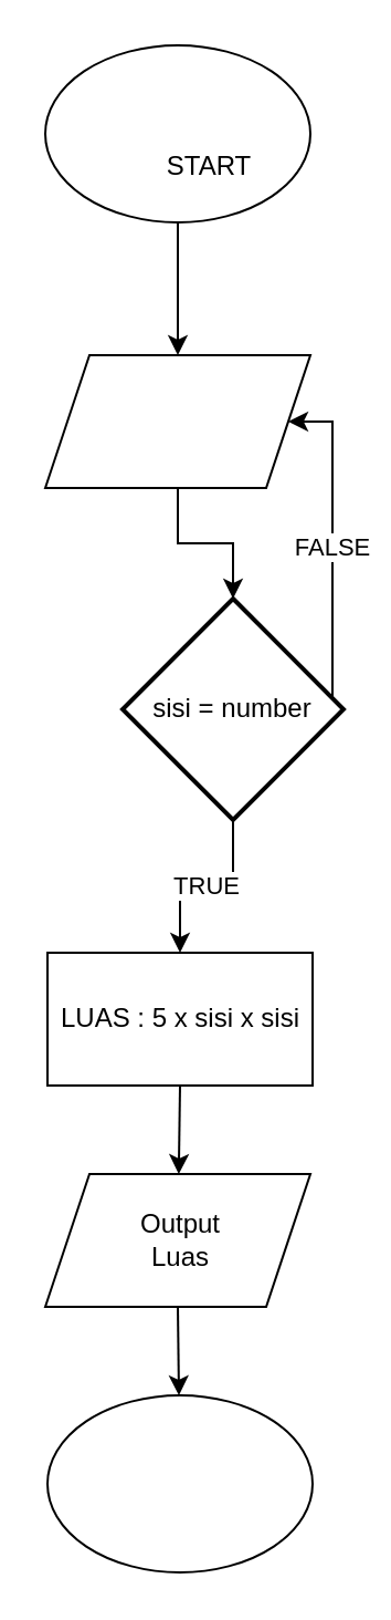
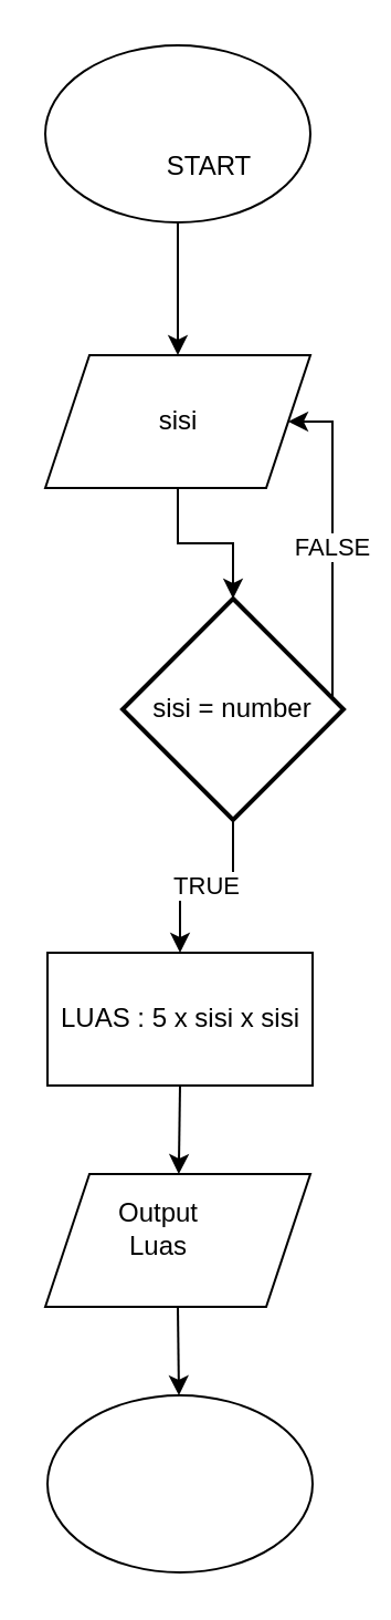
  <mxCell id="0" />
  <mxCell id="1" parent="0" />
  <mxCell id="2" value="" style="ellipse;whiteSpace=wrap;html=1;" parent="1" vertex="1"><mxGeometry x="20" y="20" width="120" height="80" as="geometry" /></mxCell>
  <mxCell id="3" style="edgeStyle=orthogonalEdgeStyle;rounded=0;orthogonalLoop=1;jettySize=auto;html=1;exitX=0.5;exitY=1;exitDx=0;exitDy=0;entryX=0.5;entryY=0;entryDx=0;entryDy=0;entryPerimeter=0;" edge="1" parent="1" source="4" target="17"><mxGeometry relative="1" as="geometry" /></mxCell>
  <mxCell id="4" value="" style="shape=parallelogram;perimeter=parallelogramPerimeter;whiteSpace=wrap;html=1;fixedSize=1;" parent="1" vertex="1"><mxGeometry x="20" y="160" width="120" height="60" as="geometry" /></mxCell>
  <mxCell id="5" value="" style="rounded=0;whiteSpace=wrap;html=1;" parent="1" vertex="1"><mxGeometry x="21" y="430" width="120" height="60" as="geometry" /></mxCell>
  <mxCell id="6" value="START" style="text;html=1;align=center;verticalAlign=middle;resizable=0;points=[];autosize=1;strokeColor=none;fillColor=none;" parent="1" vertex="1"><mxGeometry x="69" y="65" width="50" height="20" as="geometry" /></mxCell>
  <mxCell id="7" value="" style="endArrow=classic;html=1;rounded=0;exitX=0.5;exitY=1;exitDx=0;exitDy=0;entryX=0.5;entryY=0;entryDx=0;entryDy=0;" parent="1" source="2" target="4" edge="1"><mxGeometry width="50" height="50" relative="1" as="geometry"><mxPoint x="80" y="170" as="sourcePoint" /><mxPoint x="130" y="120" as="targetPoint" /></mxGeometry></mxCell>
  <mxCell id="8" value="" style="shape=parallelogram;perimeter=parallelogramPerimeter;whiteSpace=wrap;html=1;fixedSize=1;" parent="1" vertex="1"><mxGeometry x="20" y="530" width="120" height="60" as="geometry" /></mxCell>
+ <mxCell id="9" value="sisi" style="text;html=1;align=center;verticalAlign=middle;resizable=0;points=[];autosize=1;strokeColor=none;fillColor=none;" parent="1" vertex="1"><mxGeometry x="65" y="180" width="30" height="20" as="geometry" /></mxCell>
  <mxCell id="10" value="LUAS : 5 x sisi x sisi" style="text;html=1;align=center;verticalAlign=middle;resizable=0;points=[];autosize=1;strokeColor=none;fillColor=none;" parent="1" vertex="1"><mxGeometry x="21" y="450" width="120" height="20" as="geometry" /></mxCell>
  <mxCell id="11" value="" style="ellipse;whiteSpace=wrap;html=1;" parent="1" vertex="1"><mxGeometry x="21" y="630" width="120" height="80" as="geometry" /></mxCell>
- <mxCell id="12" value="Output&lt;br&gt;Luas" style="text;html=1;align=center;verticalAlign=middle;resizable=0;points=[];autosize=1;strokeColor=none;fillColor=none;" parent="1" vertex="1"><mxGeometry x="56" y="545" width="50" height="30" as="geometry" /></mxCell>
+ <mxCell id="12" value="Output&lt;br&gt;Luas" style="text;html=1;align=center;verticalAlign=middle;resizable=0;points=[];autosize=1;strokeColor=none;fillColor=none;" parent="1" vertex="1"><mxGeometry x="46" y="540" width="50" height="30" as="geometry" /></mxCell>
  <mxCell id="13" value="" style="endArrow=classic;html=1;rounded=0;exitX=0.5;exitY=1;exitDx=0;exitDy=0;" parent="1" source="5" target="8" edge="1"><mxGeometry width="50" height="50" relative="1" as="geometry"><mxPoint x="81" y="620" as="sourcePoint" /><mxPoint x="131" y="570" as="targetPoint" /></mxGeometry></mxCell>
  <mxCell id="14" value="" style="endArrow=classic;html=1;rounded=0;exitX=0.5;exitY=1;exitDx=0;exitDy=0;" parent="1" source="8" target="11" edge="1"><mxGeometry width="50" height="50" relative="1" as="geometry"><mxPoint x="81" y="620" as="sourcePoint" /><mxPoint x="131" y="570" as="targetPoint" /></mxGeometry></mxCell>
  <mxCell id="15" value="TRUE" style="edgeStyle=orthogonalEdgeStyle;rounded=0;orthogonalLoop=1;jettySize=auto;html=1;exitX=0.5;exitY=1;exitDx=0;exitDy=0;exitPerimeter=0;" edge="1" parent="1" source="17" target="5"><mxGeometry relative="1" as="geometry" /></mxCell>
  <mxCell id="16" value="FALSE" style="edgeStyle=orthogonalEdgeStyle;rounded=0;orthogonalLoop=1;jettySize=auto;html=1;exitX=1;exitY=0.5;exitDx=0;exitDy=0;exitPerimeter=0;entryX=1;entryY=0.5;entryDx=0;entryDy=0;" edge="1" parent="1" source="17" target="4"><mxGeometry relative="1" as="geometry"><Array as="points"><mxPoint x="150" y="320" /><mxPoint x="150" y="190" /></Array></mxGeometry></mxCell>
  <mxCell id="17" value="sisi = number" style="strokeWidth=2;html=1;shape=mxgraph.flowchart.decision;whiteSpace=wrap;" vertex="1" parent="1"><mxGeometry x="55" y="270" width="100" height="100" as="geometry" /></mxCell>
